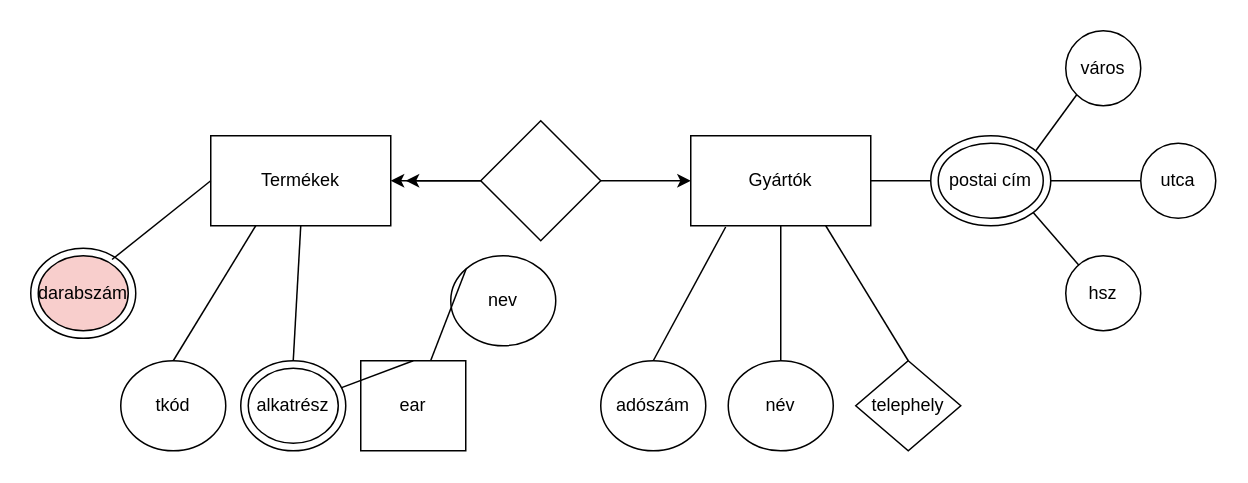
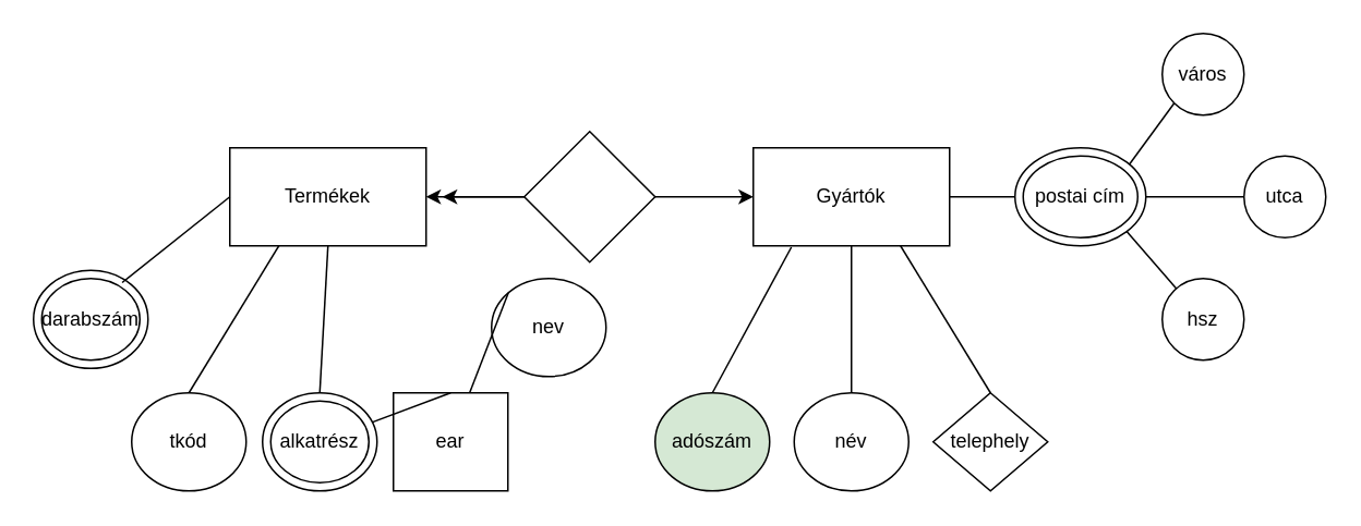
  <mxCell id="0" />
  <mxCell id="1" parent="0" />
  <mxCell id="2" value="Termékek" style="rounded=0;whiteSpace=wrap;html=1;" vertex="1" parent="1"><mxGeometry x="140" y="90" width="120" height="60" as="geometry" /></mxCell>
  <mxCell id="3" value="Gyártók" style="rounded=0;whiteSpace=wrap;html=1;" vertex="1" parent="1"><mxGeometry x="460" y="90" width="120" height="60" as="geometry" /></mxCell>
  <mxCell id="4" value="" style="rhombus;whiteSpace=wrap;html=1;direction=south;" vertex="1" parent="1"><mxGeometry x="320" y="80" width="80" height="80" as="geometry" /></mxCell>
  <mxCell id="5" value="" style="endArrow=classic;html=1;rounded=0;" edge="1" parent="1"><mxGeometry width="50" height="50" relative="1" as="geometry"><mxPoint x="320" y="120" as="sourcePoint" /><mxPoint x="270" y="120" as="targetPoint" /></mxGeometry></mxCell>
  <mxCell id="6" value="tkód" style="ellipse;whiteSpace=wrap;html=1;" vertex="1" parent="1"><mxGeometry x="80" y="240" width="70" height="60" as="geometry" /></mxCell>
  <mxCell id="7" value="nev" style="ellipse;whiteSpace=wrap;html=1;" vertex="1" parent="1"><mxGeometry x="300" y="170" width="70" height="60" as="geometry" /></mxCell>
  <mxCell id="8" value="ear" style="whiteSpace=wrap;html=1;rounded=0;" vertex="1" parent="1"><mxGeometry x="240" y="240" width="70" height="60" as="geometry" /></mxCell>
  <mxCell id="9" value="" style="endArrow=none;html=1;rounded=0;exitX=0;exitY=0;exitDx=0;exitDy=0;" edge="1" parent="1" source="7" target="8"><mxGeometry width="50" height="50" relative="1" as="geometry"><mxPoint x="200" y="240" as="sourcePoint" /><mxPoint x="250" y="190" as="targetPoint" /></mxGeometry></mxCell>
  <mxCell id="10" value="" style="endArrow=none;html=1;rounded=0;entryX=0.25;entryY=1;entryDx=0;entryDy=0;exitX=0.5;exitY=0;exitDx=0;exitDy=0;" edge="1" parent="1" source="6" target="2"><mxGeometry width="50" height="50" relative="1" as="geometry"><mxPoint x="130" y="230" as="sourcePoint" /><mxPoint x="180" y="180" as="targetPoint" /></mxGeometry></mxCell>
  <mxCell id="11" value="" style="endArrow=none;html=1;rounded=0;exitX=0.5;exitY=0;exitDx=0;exitDy=0;" edge="1" parent="1" source="8" target="34"><mxGeometry width="50" height="50" relative="1" as="geometry"><mxPoint x="320" y="150" as="sourcePoint" /><mxPoint x="209" y="150" as="targetPoint" /></mxGeometry></mxCell>
- <mxCell id="12" value="adószám" style="ellipse;whiteSpace=wrap;html=1;" vertex="1" parent="1"><mxGeometry x="400" y="240" width="70" height="60" as="geometry" /></mxCell>
+ <mxCell id="12" value="adószám" style="ellipse;whiteSpace=wrap;html=1;fillColor=#d5e8d4;" vertex="1" parent="1"><mxGeometry x="400" y="240" width="70" height="60" as="geometry" /></mxCell>
  <mxCell id="13" value="név" style="ellipse;whiteSpace=wrap;html=1;" vertex="1" parent="1"><mxGeometry x="485" y="240" width="70" height="60" as="geometry" /></mxCell>
  <mxCell id="14" value="telephely" style="rhombus;whiteSpace=wrap;html=1;" vertex="1" parent="1"><mxGeometry x="570" y="240" width="70" height="60" as="geometry" /></mxCell>
  <mxCell id="15" value="" style="endArrow=none;html=1;rounded=0;entryX=0.194;entryY=1.014;entryDx=0;entryDy=0;entryPerimeter=0;" edge="1" parent="1" target="3"><mxGeometry width="50" height="50" relative="1" as="geometry"><mxPoint x="435" y="240" as="sourcePoint" /><mxPoint x="485" y="190" as="targetPoint" /></mxGeometry></mxCell>
  <mxCell id="16" value="" style="endArrow=none;html=1;rounded=0;entryX=0.5;entryY=1;entryDx=0;entryDy=0;" edge="1" parent="1" target="3"><mxGeometry width="50" height="50" relative="1" as="geometry"><mxPoint x="520" y="240" as="sourcePoint" /><mxPoint x="570" y="190" as="targetPoint" /></mxGeometry></mxCell>
  <mxCell id="17" value="" style="endArrow=none;html=1;rounded=0;entryX=0.75;entryY=1;entryDx=0;entryDy=0;exitX=0.5;exitY=0;exitDx=0;exitDy=0;" edge="1" parent="1" source="14" target="3"><mxGeometry width="50" height="50" relative="1" as="geometry"><mxPoint x="610" y="240" as="sourcePoint" /><mxPoint x="660" y="190" as="targetPoint" /></mxGeometry></mxCell>
  <mxCell id="18" value="" style="ellipse;whiteSpace=wrap;html=1;" vertex="1" parent="1"><mxGeometry x="620" y="90" width="80" height="60" as="geometry" /></mxCell>
  <mxCell id="19" value="város" style="ellipse;whiteSpace=wrap;html=1;aspect=fixed;" vertex="1" parent="1"><mxGeometry x="710" y="20" width="50" height="50" as="geometry" /></mxCell>
  <mxCell id="20" value="utca" style="ellipse;whiteSpace=wrap;html=1;aspect=fixed;" vertex="1" parent="1"><mxGeometry x="760" y="95" width="50" height="50" as="geometry" /></mxCell>
  <mxCell id="21" value="hsz" style="ellipse;whiteSpace=wrap;html=1;aspect=fixed;" vertex="1" parent="1"><mxGeometry x="710" y="170" width="50" height="50" as="geometry" /></mxCell>
  <mxCell id="22" value="" style="endArrow=none;html=1;rounded=0;" edge="1" parent="1"><mxGeometry width="50" height="50" relative="1" as="geometry"><mxPoint x="580" y="120" as="sourcePoint" /><mxPoint x="620" y="120" as="targetPoint" /></mxGeometry></mxCell>
  <mxCell id="23" value="" style="endArrow=none;html=1;rounded=0;entryX=0;entryY=1;entryDx=0;entryDy=0;" edge="1" parent="1" target="19"><mxGeometry width="50" height="50" relative="1" as="geometry"><mxPoint x="690" y="100" as="sourcePoint" /><mxPoint x="740" y="50" as="targetPoint" /></mxGeometry></mxCell>
  <mxCell id="24" value="" style="endArrow=none;html=1;rounded=0;entryX=0;entryY=0.5;entryDx=0;entryDy=0;" edge="1" parent="1" target="20"><mxGeometry width="50" height="50" relative="1" as="geometry"><mxPoint x="700" y="120" as="sourcePoint" /><mxPoint x="750" y="70" as="targetPoint" /></mxGeometry></mxCell>
  <mxCell id="25" value="" style="endArrow=none;html=1;rounded=0;exitX=1;exitY=1;exitDx=0;exitDy=0;" edge="1" parent="1" source="18" target="21"><mxGeometry width="50" height="50" relative="1" as="geometry"><mxPoint x="690" y="190" as="sourcePoint" /><mxPoint x="740" y="140" as="targetPoint" /></mxGeometry></mxCell>
  <mxCell id="26" value="" style="endArrow=classic;html=1;rounded=0;entryX=1;entryY=0.5;entryDx=0;entryDy=0;exitX=0.5;exitY=1;exitDx=0;exitDy=0;" edge="1" parent="1" source="4" target="2"><mxGeometry width="50" height="50" relative="1" as="geometry"><mxPoint x="350" y="150" as="sourcePoint" /><mxPoint x="400" y="100" as="targetPoint" /></mxGeometry></mxCell>
  <mxCell id="27" value="" style="endArrow=classic;html=1;rounded=0;exitX=0.5;exitY=0;exitDx=0;exitDy=0;" edge="1" parent="1" source="4"><mxGeometry width="50" height="50" relative="1" as="geometry"><mxPoint x="410" y="170" as="sourcePoint" /><mxPoint x="460" y="120" as="targetPoint" /></mxGeometry></mxCell>
  <mxCell id="28" value="postai cím" style="ellipse;whiteSpace=wrap;html=1;" vertex="1" parent="1"><mxGeometry x="625" y="95" width="70" height="50" as="geometry" /></mxCell>
  <mxCell id="29" value="" style="ellipse;whiteSpace=wrap;html=1;" vertex="1" parent="1"><mxGeometry x="20" y="165" width="70" height="60" as="geometry" /></mxCell>
  <mxCell id="30" value="" style="endArrow=none;html=1;rounded=0;entryX=0;entryY=0.5;entryDx=0;entryDy=0;exitX=0.774;exitY=0.125;exitDx=0;exitDy=0;exitPerimeter=0;" edge="1" parent="1" source="29" target="2"><mxGeometry width="50" height="50" relative="1" as="geometry"><mxPoint x="80" y="180" as="sourcePoint" /><mxPoint x="130" y="130" as="targetPoint" /></mxGeometry></mxCell>
- <mxCell id="31" value="darabszám" style="ellipse;whiteSpace=wrap;html=1;fillColor=#f8cecc;" vertex="1" parent="1"><mxGeometry x="25" y="170" width="60" height="50" as="geometry" /></mxCell>
+ <mxCell id="31" value="darabszám" style="ellipse;whiteSpace=wrap;html=1;" vertex="1" parent="1"><mxGeometry x="25" y="170" width="60" height="50" as="geometry" /></mxCell>
  <mxCell id="32" value="" style="ellipse;whiteSpace=wrap;html=1;" vertex="1" parent="1"><mxGeometry x="160" y="240" width="70" height="60" as="geometry" /></mxCell>
  <mxCell id="33" value="" style="endArrow=none;html=1;rounded=0;entryX=0.5;entryY=1;entryDx=0;entryDy=0;exitX=0.5;exitY=0;exitDx=0;exitDy=0;" edge="1" parent="1" source="32" target="2"><mxGeometry width="50" height="50" relative="1" as="geometry"><mxPoint x="294" y="170" as="sourcePoint" /><mxPoint x="344" y="120" as="targetPoint" /></mxGeometry></mxCell>
  <mxCell id="34" value="alkatrész" style="ellipse;whiteSpace=wrap;html=1;" vertex="1" parent="1"><mxGeometry x="165" y="245" width="60" height="50" as="geometry" /></mxCell>
